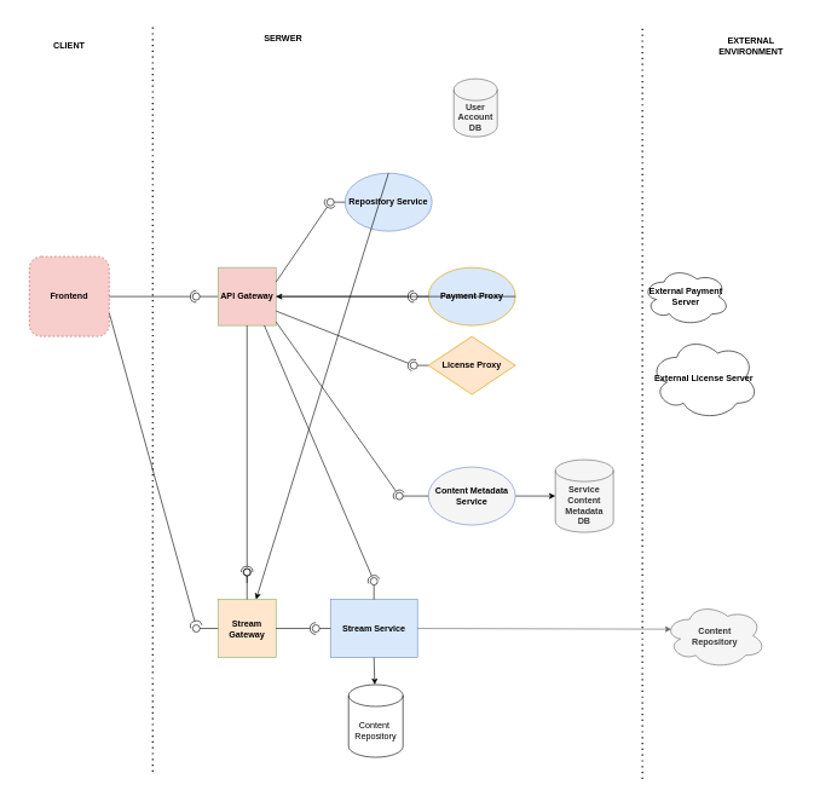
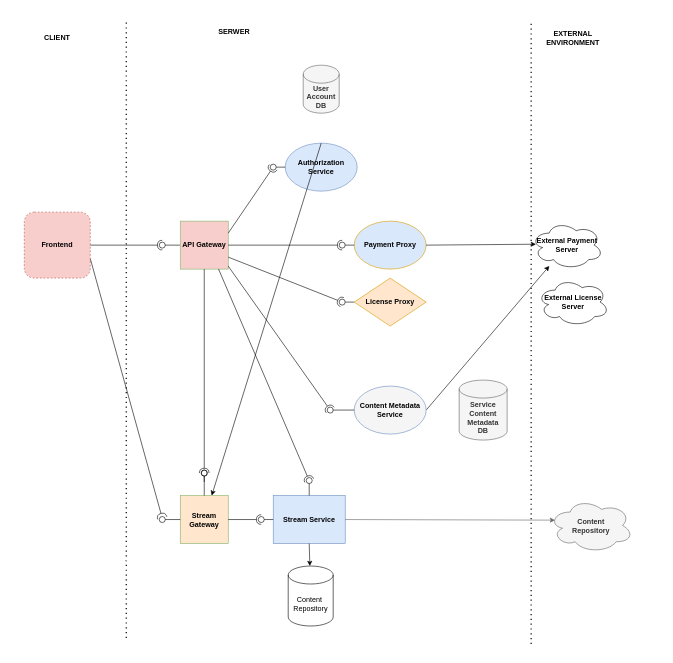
  <mxCell id="0" />
  <mxCell id="1" parent="0" />
  <mxCell id="2" value="" style="endArrow=none;dashed=1;html=1;dashPattern=1 3;strokeWidth=2;rounded=0;" parent="1" edge="1"><mxGeometry width="50" height="50" relative="1" as="geometry"><mxPoint x="210" y="1063" as="sourcePoint" /><mxPoint x="210" y="33" as="targetPoint" /></mxGeometry></mxCell>
  <mxCell id="3" value="Frontend" style="rounded=1;whiteSpace=wrap;html=1;fillColor=#f8cecc;strokeColor=#b85450;fontStyle=1;dashed=1;" parent="1" vertex="1"><mxGeometry x="40" y="353" width="110" height="110" as="geometry" /></mxCell>
  <mxCell id="4" value="" style="rounded=0;orthogonalLoop=1;jettySize=auto;html=1;endArrow=halfCircle;endFill=0;endSize=6;strokeWidth=1;sketch=0;exitX=1;exitY=0.5;exitDx=0;exitDy=0;fontStyle=1" parent="1" source="3" edge="1"><mxGeometry relative="1" as="geometry"><mxPoint x="260" y="403" as="sourcePoint" /><mxPoint x="270" y="408" as="targetPoint" /></mxGeometry></mxCell>
  <mxCell id="5" value="" style="rounded=0;orthogonalLoop=1;jettySize=auto;html=1;endArrow=oval;endFill=0;sketch=0;sourcePerimeterSpacing=0;targetPerimeterSpacing=0;endSize=10;exitX=0;exitY=0.5;exitDx=0;exitDy=0;fontStyle=1" parent="1" source="7" edge="1"><mxGeometry relative="1" as="geometry"><mxPoint x="280" y="448" as="sourcePoint" /><mxPoint x="270" y="408" as="targetPoint" /></mxGeometry></mxCell>
  <mxCell id="6" value="" style="ellipse;whiteSpace=wrap;html=1;align=center;aspect=fixed;fillColor=none;strokeColor=none;resizable=0;perimeter=centerPerimeter;rotatable=0;allowArrows=0;points=[];outlineConnect=1;fontStyle=1" parent="1" vertex="1"><mxGeometry x="235" y="398" width="10" height="10" as="geometry" /></mxCell>
  <mxCell id="7" value="API Gateway" style="whiteSpace=wrap;html=1;aspect=fixed;fillColor=#f8cecc;strokeColor=#82b366;fontStyle=1;" parent="1" vertex="1"><mxGeometry x="300" y="368" width="80" height="80" as="geometry" /></mxCell>
  <mxCell id="8" value="Stream Gateway" style="whiteSpace=wrap;html=1;aspect=fixed;fillColor=#ffe6cc;strokeColor=#82b366;fontStyle=1;" parent="1" vertex="1"><mxGeometry x="300" y="825.5" width="80" height="80" as="geometry" /></mxCell>
  <mxCell id="9" value="" style="rounded=0;orthogonalLoop=1;jettySize=auto;html=1;endArrow=halfCircle;endFill=0;endSize=6;strokeWidth=1;sketch=0;exitX=1.002;exitY=0.711;exitDx=0;exitDy=0;exitPerimeter=0;fontStyle=1" parent="1" source="3" edge="1"><mxGeometry relative="1" as="geometry"><mxPoint x="300" y="1033" as="sourcePoint" /><mxPoint x="270" y="863" as="targetPoint" /></mxGeometry></mxCell>
  <mxCell id="10" value="" style="rounded=0;orthogonalLoop=1;jettySize=auto;html=1;endArrow=oval;endFill=0;sketch=0;sourcePerimeterSpacing=0;targetPerimeterSpacing=0;endSize=10;exitX=0;exitY=0.5;exitDx=0;exitDy=0;fontStyle=1" parent="1" source="8" edge="1"><mxGeometry relative="1" as="geometry"><mxPoint x="300" y="735.5" as="sourcePoint" /><mxPoint x="270" y="865.5" as="targetPoint" /></mxGeometry></mxCell>
  <mxCell id="11" value="" style="ellipse;whiteSpace=wrap;html=1;align=center;aspect=fixed;fillColor=none;strokeColor=none;resizable=0;perimeter=centerPerimeter;rotatable=0;allowArrows=0;points=[];outlineConnect=1;fontStyle=1" parent="1" vertex="1"><mxGeometry x="260" y="508" width="10" height="10" as="geometry" /></mxCell>
  <mxCell id="12" value="" style="rounded=0;orthogonalLoop=1;jettySize=auto;html=1;endArrow=halfCircle;endFill=0;endSize=6;strokeWidth=1;sketch=0;fontStyle=1;exitX=0.5;exitY=1;exitDx=0;exitDy=0;" parent="1" source="7" edge="1"><mxGeometry relative="1" as="geometry"><mxPoint x="340" y="758" as="sourcePoint" /><mxPoint x="340" y="788" as="targetPoint" /></mxGeometry></mxCell>
  <mxCell id="13" value="" style="rounded=0;orthogonalLoop=1;jettySize=auto;html=1;endArrow=oval;endFill=0;sketch=0;sourcePerimeterSpacing=0;targetPerimeterSpacing=0;endSize=10;fontStyle=1" parent="1" edge="1"><mxGeometry relative="1" as="geometry"><mxPoint x="340" y="803" as="sourcePoint" /><mxPoint x="340" y="788" as="targetPoint" /></mxGeometry></mxCell>
  <mxCell id="14" value="" style="ellipse;whiteSpace=wrap;html=1;align=center;aspect=fixed;fillColor=none;strokeColor=none;resizable=0;perimeter=centerPerimeter;rotatable=0;allowArrows=0;points=[];outlineConnect=1;fontStyle=1" parent="1" vertex="1"><mxGeometry x="370" y="775.5" width="10" height="10" as="geometry" /></mxCell>
  <mxCell id="15" value="" style="rounded=0;orthogonalLoop=1;jettySize=auto;html=1;endArrow=oval;endFill=0;sketch=0;sourcePerimeterSpacing=0;targetPerimeterSpacing=0;endSize=10;exitX=0.5;exitY=0;exitDx=0;exitDy=0;fontStyle=1" parent="1" source="8" edge="1"><mxGeometry relative="1" as="geometry"><mxPoint x="340" y="803" as="sourcePoint" /><mxPoint x="340" y="788" as="targetPoint" /></mxGeometry></mxCell>
  <mxCell id="16" value="" style="ellipse;whiteSpace=wrap;html=1;align=center;aspect=fixed;fillColor=none;strokeColor=none;resizable=0;perimeter=centerPerimeter;rotatable=0;allowArrows=0;points=[];outlineConnect=1;fontStyle=1" parent="1" vertex="1"><mxGeometry x="370" y="775.5" width="10" height="10" as="geometry" /></mxCell>
  <mxCell id="17" value="Stream Service" style="whiteSpace=wrap;html=1;fillColor=#dae8fc;strokeColor=#6c8ebf;fontStyle=1;rounded=0;" parent="1" vertex="1"><mxGeometry x="455" y="825.5" width="120" height="80" as="geometry" /></mxCell>
  <mxCell id="18" value="" style="rounded=0;orthogonalLoop=1;jettySize=auto;html=1;endArrow=halfCircle;endFill=0;endSize=6;strokeWidth=1;sketch=0;exitX=1;exitY=0.5;exitDx=0;exitDy=0;fontStyle=1" parent="1" source="8" target="20" edge="1"><mxGeometry relative="1" as="geometry"><mxPoint x="490" y="870.5" as="sourcePoint" /></mxGeometry></mxCell>
  <mxCell id="19" value="" style="rounded=0;orthogonalLoop=1;jettySize=auto;html=1;endArrow=oval;endFill=0;sketch=0;sourcePerimeterSpacing=0;targetPerimeterSpacing=0;endSize=10;exitX=0;exitY=0.5;exitDx=0;exitDy=0;fontStyle=1" parent="1" source="17" target="20" edge="1"><mxGeometry relative="1" as="geometry"><mxPoint x="415" y="865.5" as="sourcePoint" /></mxGeometry></mxCell>
  <mxCell id="20" value="" style="ellipse;whiteSpace=wrap;html=1;align=center;aspect=fixed;fillColor=none;strokeColor=none;resizable=0;perimeter=centerPerimeter;rotatable=0;allowArrows=0;points=[];outlineConnect=1;fontStyle=1" parent="1" vertex="1"><mxGeometry x="430" y="860.5" width="10" height="10" as="geometry" /></mxCell>
  <mxCell id="21" value="Payment Proxy" style="ellipse;whiteSpace=wrap;html=1;fillColor=#dae8fc;strokeColor=#d79b00;fontStyle=1;" parent="1" vertex="1"><mxGeometry x="590" y="368" width="120" height="80" as="geometry" /></mxCell>
  <mxCell id="22" value="External Payment Server" style="ellipse;shape=cloud;whiteSpace=wrap;html=1;fontStyle=1" parent="1" vertex="1"><mxGeometry x="885" y="368" width="120" height="80" as="geometry" /></mxCell>
  <mxCell id="23" value="Service Content&lt;br&gt;Metadata&lt;br&gt;&lt;div&gt;DB&lt;/div&gt;" style="shape=cylinder3;whiteSpace=wrap;html=1;boundedLbl=1;backgroundOutline=1;size=15;fillColor=#f5f5f5;fontColor=#333333;strokeColor=#666666;fontStyle=1" parent="1" vertex="1"><mxGeometry x="765" y="633" width="80" height="100" as="geometry" /></mxCell>
- <mxCell id="24" value="" style="endArrow=classic;html=1;rounded=0;exitX=1;exitY=0.5;exitDx=0;exitDy=0;entryX=0;entryY=0.5;entryDx=0;entryDy=0;entryPerimeter=0;fontStyle=1" parent="1" source="51" target="23" edge="1"><mxGeometry width="50" height="50" relative="1" as="geometry"><mxPoint x="350" y="998" as="sourcePoint" /><mxPoint x="400" y="948" as="targetPoint" /></mxGeometry></mxCell>
- <mxCell id="25" value="" style="endArrow=classic;html=1;rounded=0;exitX=1;exitY=0.5;exitDx=0;exitDy=0;fontStyle=1;" parent="1" source="21" target="7" edge="1"><mxGeometry width="50" height="50" relative="1" as="geometry"><mxPoint x="865" y="408" as="sourcePoint" /><mxPoint x="885" y="408" as="targetPoint" /></mxGeometry></mxCell>
+ <mxCell id="24" value="" style="endArrow=classic;html=1;rounded=0;exitX=1;exitY=0.5;exitDx=0;exitDy=0;fontStyle=1;" parent="1" source="51" target="22" edge="1"><mxGeometry width="50" height="50" relative="1" as="geometry"><mxPoint x="350" y="998" as="sourcePoint" /><mxPoint x="400" y="948" as="targetPoint" /></mxGeometry></mxCell>
+ <mxCell id="25" value="" style="endArrow=classic;html=1;rounded=0;exitX=1;exitY=0.5;exitDx=0;exitDy=0;entryX=0.067;entryY=0.481;entryDx=0;entryDy=0;entryPerimeter=0;fontStyle=1" parent="1" source="21" target="22" edge="1"><mxGeometry width="50" height="50" relative="1" as="geometry"><mxPoint x="865" y="408" as="sourcePoint" /><mxPoint x="885" y="408" as="targetPoint" /></mxGeometry></mxCell>
  <mxCell id="26" value="License Proxy" style="rhombus;whiteSpace=wrap;html=1;fillColor=#ffe6cc;strokeColor=#d79b00;fontStyle=1;" parent="1" vertex="1"><mxGeometry x="590" y="463" width="120" height="80" as="geometry" /></mxCell>
- <mxCell id="27" value="External License Server" style="ellipse;shape=cloud;whiteSpace=wrap;html=1;fontStyle=1" parent="1" vertex="1"><mxGeometry x="895" y="463" width="150" height="115" as="geometry" /></mxCell>
- <mxCell id="28" value="Repository Service" style="ellipse;whiteSpace=wrap;html=1;fillColor=#dae8fc;strokeColor=#6c8ebf;fontStyle=1" parent="1" vertex="1"><mxGeometry x="475" y="238" width="120" height="80" as="geometry" /></mxCell>
+ <mxCell id="27" value="External License Server" style="ellipse;shape=cloud;whiteSpace=wrap;html=1;fontStyle=1" parent="1" vertex="1"><mxGeometry x="895" y="463" width="120" height="80" as="geometry" /></mxCell>
+ <mxCell id="28" value="Authorization Service" style="ellipse;whiteSpace=wrap;html=1;fillColor=#dae8fc;strokeColor=#6c8ebf;fontStyle=1" parent="1" vertex="1"><mxGeometry x="475" y="238" width="120" height="80" as="geometry" /></mxCell>
  <mxCell id="29" value="" style="rounded=0;orthogonalLoop=1;jettySize=auto;html=1;endArrow=halfCircle;endFill=0;endSize=6;strokeWidth=1;sketch=0;exitX=1;exitY=0.25;exitDx=0;exitDy=0;fontStyle=1" parent="1" source="7" target="31" edge="1"><mxGeometry relative="1" as="geometry"><mxPoint x="347.5" y="158" as="sourcePoint" /></mxGeometry></mxCell>
  <mxCell id="30" value="" style="rounded=0;orthogonalLoop=1;jettySize=auto;html=1;endArrow=oval;endFill=0;sketch=0;sourcePerimeterSpacing=0;targetPerimeterSpacing=0;endSize=10;exitX=0;exitY=0.5;exitDx=0;exitDy=0;fontStyle=1" parent="1" source="28" target="31" edge="1"><mxGeometry relative="1" as="geometry"><mxPoint x="495" y="278" as="sourcePoint" /></mxGeometry></mxCell>
  <mxCell id="31" value="" style="ellipse;whiteSpace=wrap;html=1;align=center;aspect=fixed;fillColor=none;strokeColor=none;resizable=0;perimeter=centerPerimeter;rotatable=0;allowArrows=0;points=[];outlineConnect=1;fontStyle=1" parent="1" vertex="1"><mxGeometry x="450" y="273" width="10" height="10" as="geometry" /></mxCell>
- <mxCell id="32" value="User Account DB" style="shape=cylinder3;whiteSpace=wrap;html=1;boundedLbl=1;backgroundOutline=1;size=15;fillColor=#f5f5f5;fontColor=#333333;strokeColor=#666666;fontStyle=1" parent="1" vertex="1"><mxGeometry x="625" y="108" width="60" height="80" as="geometry" /></mxCell>
+ <mxCell id="32" value="User Account DB" style="shape=cylinder3;whiteSpace=wrap;html=1;boundedLbl=1;backgroundOutline=1;size=15;fillColor=#f5f5f5;fontColor=#333333;strokeColor=#666666;fontStyle=1" parent="1" vertex="1"><mxGeometry x="505" y="108" width="60" height="80" as="geometry" /></mxCell>
  <mxCell id="33" value="" style="endArrow=classic;html=1;rounded=0;exitX=0.5;exitY=0;exitDx=0;exitDy=0;fontStyle=1;" parent="1" source="28" target="8" edge="1"><mxGeometry width="50" height="50" relative="1" as="geometry"><mxPoint x="440" y="108" as="sourcePoint" /><mxPoint x="537.5" y="148" as="targetPoint" /></mxGeometry></mxCell>
  <mxCell id="34" value="" style="rounded=0;orthogonalLoop=1;jettySize=auto;html=1;endArrow=halfCircle;endFill=0;endSize=6;strokeWidth=1;sketch=0;exitX=1;exitY=0.5;exitDx=0;exitDy=0;fontStyle=1" parent="1" source="7" edge="1"><mxGeometry relative="1" as="geometry"><mxPoint x="720" y="353" as="sourcePoint" /><mxPoint x="570" y="408" as="targetPoint" /></mxGeometry></mxCell>
  <mxCell id="35" value="" style="rounded=0;orthogonalLoop=1;jettySize=auto;html=1;endArrow=oval;endFill=0;sketch=0;sourcePerimeterSpacing=0;targetPerimeterSpacing=0;endSize=10;exitX=0;exitY=0.5;exitDx=0;exitDy=0;fontStyle=1" parent="1" source="21" edge="1"><mxGeometry relative="1" as="geometry"><mxPoint x="795" y="353" as="sourcePoint" /><mxPoint x="570" y="408" as="targetPoint" /></mxGeometry></mxCell>
  <mxCell id="36" value="" style="ellipse;whiteSpace=wrap;html=1;align=center;aspect=fixed;fillColor=none;strokeColor=none;resizable=0;perimeter=centerPerimeter;rotatable=0;allowArrows=0;points=[];outlineConnect=1;fontStyle=1" parent="1" vertex="1"><mxGeometry x="850" y="348" width="10" height="10" as="geometry" /></mxCell>
  <mxCell id="37" value="" style="rounded=0;orthogonalLoop=1;jettySize=auto;html=1;endArrow=halfCircle;endFill=0;endSize=6;strokeWidth=1;sketch=0;exitX=1;exitY=0.75;exitDx=0;exitDy=0;fontStyle=1" parent="1" source="7" target="39" edge="1"><mxGeometry relative="1" as="geometry"><mxPoint x="450" y="528" as="sourcePoint" /></mxGeometry></mxCell>
  <mxCell id="38" value="" style="rounded=0;orthogonalLoop=1;jettySize=auto;html=1;endArrow=oval;endFill=0;sketch=0;sourcePerimeterSpacing=0;targetPerimeterSpacing=0;endSize=10;exitX=0;exitY=0.5;exitDx=0;exitDy=0;fontStyle=1" parent="1" source="26" target="39" edge="1"><mxGeometry relative="1" as="geometry"><mxPoint x="525" y="503" as="sourcePoint" /></mxGeometry></mxCell>
  <mxCell id="39" value="" style="ellipse;whiteSpace=wrap;html=1;align=center;aspect=fixed;fillColor=none;strokeColor=none;resizable=0;perimeter=centerPerimeter;rotatable=0;allowArrows=0;points=[];outlineConnect=1;fontStyle=1" parent="1" vertex="1"><mxGeometry x="565" y="498" width="10" height="10" as="geometry" /></mxCell>
  <mxCell id="40" value="" style="rounded=0;orthogonalLoop=1;jettySize=auto;html=1;endArrow=halfCircle;endFill=0;endSize=6;strokeWidth=1;sketch=0;exitX=0.798;exitY=0.998;exitDx=0;exitDy=0;exitPerimeter=0;fontStyle=1" parent="1" source="7" target="42" edge="1"><mxGeometry relative="1" as="geometry"><mxPoint x="380" y="817.1" as="sourcePoint" /></mxGeometry></mxCell>
  <mxCell id="41" value="" style="rounded=0;orthogonalLoop=1;jettySize=auto;html=1;endArrow=oval;endFill=0;sketch=0;sourcePerimeterSpacing=0;targetPerimeterSpacing=0;endSize=10;exitX=0.5;exitY=0;exitDx=0;exitDy=0;fontStyle=1" parent="1" source="17" target="42" edge="1"><mxGeometry relative="1" as="geometry"><mxPoint x="493.827" y="825.504" as="sourcePoint" /></mxGeometry></mxCell>
  <mxCell id="42" value="" style="ellipse;whiteSpace=wrap;html=1;align=center;aspect=fixed;fillColor=none;strokeColor=none;resizable=0;perimeter=centerPerimeter;rotatable=0;allowArrows=0;points=[];outlineConnect=1;fontStyle=1" parent="1" vertex="1"><mxGeometry x="510" y="795.5" width="10" height="10" as="geometry" /></mxCell>
  <mxCell id="43" value="CLIENT" style="text;html=1;align=center;verticalAlign=middle;whiteSpace=wrap;rounded=0;fontStyle=1" parent="1" vertex="1"><mxGeometry x="65" y="48" width="60" height="30" as="geometry" /></mxCell>
  <mxCell id="44" value="SERWER" style="text;html=1;align=center;verticalAlign=middle;whiteSpace=wrap;rounded=0;fontStyle=1" parent="1" vertex="1"><mxGeometry x="360" y="38" width="60" height="30" as="geometry" /></mxCell>
- <mxCell id="45" value="EXTERNAL ENVIRONMENT" style="text;html=1;align=center;verticalAlign=middle;whiteSpace=wrap;rounded=0;fontStyle=1" parent="1" vertex="1"><mxGeometry x="980" y="48" width="110" height="30" as="geometry" /></mxCell>
+ <mxCell id="45" value="EXTERNAL ENVIRONMENT" style="text;html=1;align=center;verticalAlign=middle;whiteSpace=wrap;rounded=0;fontStyle=1" parent="1" vertex="1"><mxGeometry x="900" y="48" width="110" height="30" as="geometry" /></mxCell>
  <mxCell id="46" value="" style="endArrow=none;dashed=1;html=1;dashPattern=1 3;strokeWidth=2;rounded=0;" parent="1" edge="1"><mxGeometry width="50" height="50" relative="1" as="geometry"><mxPoint x="885" y="1073" as="sourcePoint" /><mxPoint x="885" y="33" as="targetPoint" /></mxGeometry></mxCell>
  <mxCell id="47" value="" style="endArrow=none;dashed=1;html=1;dashPattern=1 3;strokeWidth=2;rounded=0;strokeColor=#FFFFFF;" parent="1" edge="1"><mxGeometry width="50" height="50" relative="1" as="geometry"><mxPoint x="220" y="1083" as="sourcePoint" /><mxPoint x="730" y="1083" as="targetPoint" /></mxGeometry></mxCell>
  <mxCell id="48" value="" style="endArrow=none;dashed=1;html=1;dashPattern=1 3;strokeWidth=2;rounded=0;strokeColor=#FFFFFF;" parent="1" edge="1"><mxGeometry width="50" height="50" relative="1" as="geometry"><mxPoint x="210" y="933" as="sourcePoint" /><mxPoint x="720" y="933" as="targetPoint" /></mxGeometry></mxCell>
  <mxCell id="49" value="" style="endArrow=none;dashed=1;html=1;dashPattern=1 3;strokeWidth=2;rounded=0;strokeColor=#FFFFFF;" parent="1" edge="1"><mxGeometry width="50" height="50" relative="1" as="geometry"><mxPoint x="20" y="860.5" as="sourcePoint" /><mxPoint x="20" y="20.5" as="targetPoint" /></mxGeometry></mxCell>
  <mxCell id="50" value="" style="endArrow=none;dashed=1;html=1;dashPattern=1 3;strokeWidth=2;rounded=0;strokeColor=#FFFFFF;" parent="1" edge="1"><mxGeometry width="50" height="50" relative="1" as="geometry"><mxPoint x="1100" y="888" as="sourcePoint" /><mxPoint x="1100" y="48" as="targetPoint" /></mxGeometry></mxCell>
  <mxCell id="51" value="Content Metadata Service" style="ellipse;whiteSpace=wrap;html=1;fillColor=#f5f5f5;strokeColor=#6c8ebf;fontStyle=1;" parent="1" vertex="1"><mxGeometry x="590" y="643" width="120" height="80" as="geometry" /></mxCell>
  <mxCell id="52" value="" style="endArrow=classic;html=1;rounded=0;exitX=1;exitY=0.5;exitDx=0;exitDy=0;fontStyle=1;entryX=0.07;entryY=0.4;entryDx=0;entryDy=0;entryPerimeter=0;fillColor=#f5f5f5;strokeColor=#666666;" parent="1" source="17" target="53" edge="1"><mxGeometry width="50" height="50" relative="1" as="geometry"><mxPoint x="780" y="885.5" as="sourcePoint" /><mxPoint x="770" y="865.5" as="targetPoint" /></mxGeometry></mxCell>
  <mxCell id="53" value="Content &lt;br&gt;Repository" style="ellipse;shape=cloud;whiteSpace=wrap;html=1;fontStyle=1;fillColor=#f5f5f5;fontColor=#333333;strokeColor=#666666;" parent="1" vertex="1"><mxGeometry x="915" y="830.5" width="140" height="90" as="geometry" /></mxCell>
  <mxCell id="54" value="" style="ellipse;whiteSpace=wrap;html=1;align=center;aspect=fixed;fillColor=none;strokeColor=none;resizable=0;perimeter=centerPerimeter;rotatable=0;allowArrows=0;points=[];outlineConnect=1;fontStyle=1" parent="1" vertex="1"><mxGeometry x="380" y="785.5" width="10" height="10" as="geometry" /></mxCell>
  <mxCell id="55" value="" style="ellipse;whiteSpace=wrap;html=1;align=center;aspect=fixed;fillColor=none;strokeColor=none;resizable=0;perimeter=centerPerimeter;rotatable=0;allowArrows=0;points=[];outlineConnect=1;fontStyle=1" parent="1" vertex="1"><mxGeometry x="380" y="785.5" width="10" height="10" as="geometry" /></mxCell>
  <mxCell id="56" value="" style="rounded=0;orthogonalLoop=1;jettySize=auto;html=1;endArrow=oval;endFill=0;sketch=0;sourcePerimeterSpacing=0;targetPerimeterSpacing=0;endSize=10;exitX=0;exitY=0.5;exitDx=0;exitDy=0;fontStyle=1" parent="1" source="51" edge="1"><mxGeometry relative="1" as="geometry"><mxPoint x="525" y="836" as="sourcePoint" /><mxPoint x="550" y="683" as="targetPoint" /></mxGeometry></mxCell>
  <mxCell id="57" value="" style="ellipse;whiteSpace=wrap;html=1;align=center;aspect=fixed;fillColor=none;strokeColor=none;resizable=0;perimeter=centerPerimeter;rotatable=0;allowArrows=0;points=[];outlineConnect=1;fontStyle=1" parent="1" vertex="1"><mxGeometry x="520" y="805.5" width="10" height="10" as="geometry" /></mxCell>
  <mxCell id="58" value="" style="rounded=0;orthogonalLoop=1;jettySize=auto;html=1;endArrow=halfCircle;endFill=0;endSize=6;strokeWidth=1;sketch=0;fontStyle=1" parent="1" edge="1"><mxGeometry relative="1" as="geometry"><mxPoint x="380" y="443" as="sourcePoint" /><mxPoint x="550" y="683" as="targetPoint" /></mxGeometry></mxCell>
  <mxCell id="59" value="" style="endArrow=classic;html=1;rounded=0;exitX=0.5;exitY=1;exitDx=0;exitDy=0;fontStyle=1;" parent="1" source="17" target="60" edge="1"><mxGeometry width="50" height="50" relative="1" as="geometry"><mxPoint x="585" y="876" as="sourcePoint" /><mxPoint x="515" y="963" as="targetPoint" /></mxGeometry></mxCell>
  <mxCell id="60" value="Content&amp;nbsp;&lt;br&gt;Repository" style="shape=cylinder3;whiteSpace=wrap;html=1;boundedLbl=1;backgroundOutline=1;size=15;" parent="1" vertex="1"><mxGeometry x="480" y="943" width="75" height="100" as="geometry" /></mxCell>
